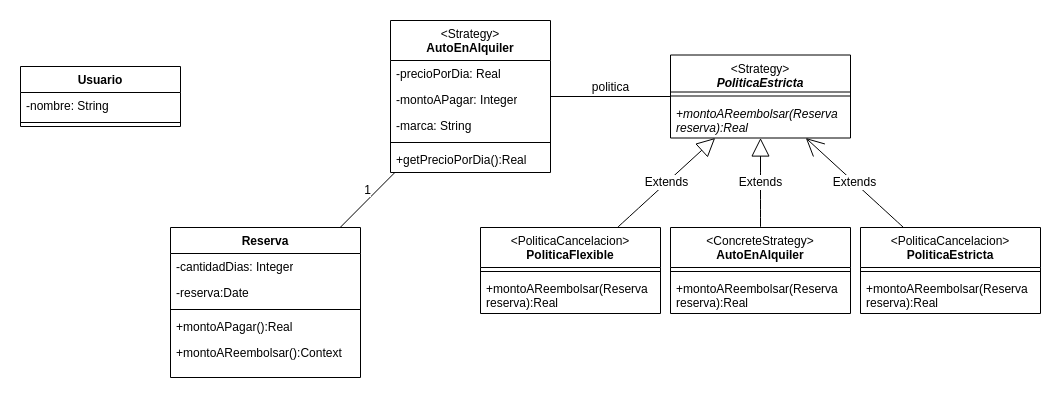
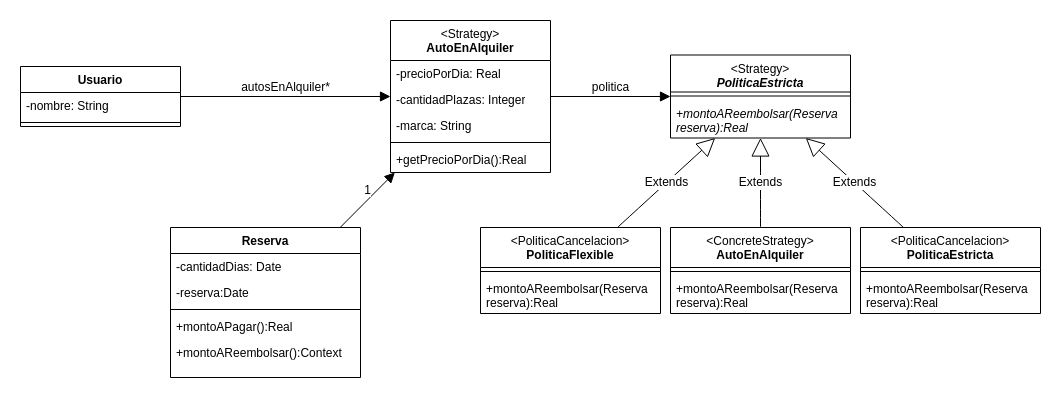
  <mxCell id="0" />
  <mxCell id="1" parent="0" />
  <mxCell id="2" value="Usuario" style="swimlane;fontStyle=1;align=center;verticalAlign=top;childLayout=stackLayout;horizontal=1;startSize=26;horizontalStack=0;resizeParent=1;resizeParentMax=0;resizeLast=0;collapsible=1;marginBottom=0;whiteSpace=wrap;html=1;" vertex="1" parent="1"><mxGeometry x="20" y="66" width="160" height="60" as="geometry" /></mxCell>
  <mxCell id="3" value="-nombre: String" style="text;strokeColor=none;fillColor=none;align=left;verticalAlign=top;spacingLeft=4;spacingRight=4;overflow=hidden;rotatable=0;points=[[0,0.5],[1,0.5]];portConstraint=eastwest;whiteSpace=wrap;html=1;" vertex="1" parent="2"><mxGeometry y="26" width="160" height="26" as="geometry" /></mxCell>
  <mxCell id="4" value="" style="line;strokeWidth=1;fillColor=none;align=left;verticalAlign=middle;spacingTop=-1;spacingLeft=3;spacingRight=3;rotatable=0;labelPosition=right;points=[];portConstraint=eastwest;strokeColor=inherit;" vertex="1" parent="2"><mxGeometry y="52" width="160" height="8" as="geometry" /></mxCell>
  <mxCell id="5" value="&lt;span style=&quot;font-weight: normal;&quot;&gt;&amp;lt;Strategy&amp;gt;&lt;/span&gt;&lt;br&gt;AutoEnAlquiler" style="swimlane;fontStyle=1;align=center;verticalAlign=top;childLayout=stackLayout;horizontal=1;startSize=40;horizontalStack=0;resizeParent=1;resizeParentMax=0;resizeLast=0;collapsible=1;marginBottom=0;whiteSpace=wrap;html=1;" vertex="1" parent="1"><mxGeometry x="390" y="20" width="160" height="152" as="geometry" /></mxCell>
  <mxCell id="6" value="-precioPorDia: Real" style="text;strokeColor=none;fillColor=none;align=left;verticalAlign=top;spacingLeft=4;spacingRight=4;overflow=hidden;rotatable=0;points=[[0,0.5],[1,0.5]];portConstraint=eastwest;whiteSpace=wrap;html=1;" vertex="1" parent="5"><mxGeometry y="40" width="160" height="26" as="geometry" /></mxCell>
- <mxCell id="7" value="-montoAPagar: Integer" style="text;strokeColor=none;fillColor=none;align=left;verticalAlign=top;spacingLeft=4;spacingRight=4;overflow=hidden;rotatable=0;points=[[0,0.5],[1,0.5]];portConstraint=eastwest;whiteSpace=wrap;html=1;" vertex="1" parent="5"><mxGeometry y="66" width="160" height="26" as="geometry" /></mxCell>
+ <mxCell id="7" value="-cantidadPlazas: Integer" style="text;strokeColor=none;fillColor=none;align=left;verticalAlign=top;spacingLeft=4;spacingRight=4;overflow=hidden;rotatable=0;points=[[0,0.5],[1,0.5]];portConstraint=eastwest;whiteSpace=wrap;html=1;" vertex="1" parent="5"><mxGeometry y="66" width="160" height="26" as="geometry" /></mxCell>
  <mxCell id="8" value="-marca: String" style="text;strokeColor=none;fillColor=none;align=left;verticalAlign=top;spacingLeft=4;spacingRight=4;overflow=hidden;rotatable=0;points=[[0,0.5],[1,0.5]];portConstraint=eastwest;whiteSpace=wrap;html=1;" vertex="1" parent="5"><mxGeometry y="92" width="160" height="26" as="geometry" /></mxCell>
  <mxCell id="9" value="" style="line;strokeWidth=1;fillColor=none;align=left;verticalAlign=middle;spacingTop=-1;spacingLeft=3;spacingRight=3;rotatable=0;labelPosition=right;points=[];portConstraint=eastwest;strokeColor=inherit;" vertex="1" parent="5"><mxGeometry y="118" width="160" height="8" as="geometry" /></mxCell>
  <mxCell id="10" value="+getPrecioPorDia():Real" style="text;strokeColor=none;fillColor=none;align=left;verticalAlign=top;spacingLeft=4;spacingRight=4;overflow=hidden;rotatable=0;points=[[0,0.5],[1,0.5]];portConstraint=eastwest;whiteSpace=wrap;html=1;" vertex="1" parent="5"><mxGeometry y="126" width="160" height="26" as="geometry" /></mxCell>
  <mxCell id="11" value="Reserva" style="swimlane;fontStyle=1;align=center;verticalAlign=top;childLayout=stackLayout;horizontal=1;startSize=26;horizontalStack=0;resizeParent=1;resizeParentMax=0;resizeLast=0;collapsible=1;marginBottom=0;whiteSpace=wrap;html=1;" vertex="1" parent="1"><mxGeometry x="170" y="227" width="190" height="150" as="geometry" /></mxCell>
- <mxCell id="12" value="-cantidadDias: Integer" style="text;strokeColor=none;fillColor=none;align=left;verticalAlign=top;spacingLeft=4;spacingRight=4;overflow=hidden;rotatable=0;points=[[0,0.5],[1,0.5]];portConstraint=eastwest;whiteSpace=wrap;html=1;" vertex="1" parent="11"><mxGeometry y="26" width="190" height="26" as="geometry" /></mxCell>
+ <mxCell id="12" value="-cantidadDias: Date" style="text;strokeColor=none;fillColor=none;align=left;verticalAlign=top;spacingLeft=4;spacingRight=4;overflow=hidden;rotatable=0;points=[[0,0.5],[1,0.5]];portConstraint=eastwest;whiteSpace=wrap;html=1;" vertex="1" parent="11"><mxGeometry y="26" width="190" height="26" as="geometry" /></mxCell>
  <mxCell id="13" value="-reserva:Date" style="text;strokeColor=none;fillColor=none;align=left;verticalAlign=top;spacingLeft=4;spacingRight=4;overflow=hidden;rotatable=0;points=[[0,0.5],[1,0.5]];portConstraint=eastwest;whiteSpace=wrap;html=1;" vertex="1" parent="11"><mxGeometry y="52" width="190" height="26" as="geometry" /></mxCell>
  <mxCell id="14" value="" style="line;strokeWidth=1;fillColor=none;align=left;verticalAlign=middle;spacingTop=-1;spacingLeft=3;spacingRight=3;rotatable=0;labelPosition=right;points=[];portConstraint=eastwest;strokeColor=inherit;" vertex="1" parent="11"><mxGeometry y="78" width="190" height="8" as="geometry" /></mxCell>
  <mxCell id="15" value="+montoAPagar():Real" style="text;strokeColor=none;fillColor=none;align=left;verticalAlign=top;spacingLeft=4;spacingRight=4;overflow=hidden;rotatable=0;points=[[0,0.5],[1,0.5]];portConstraint=eastwest;whiteSpace=wrap;html=1;" vertex="1" parent="11"><mxGeometry y="86" width="190" height="26" as="geometry" /></mxCell>
  <mxCell id="16" value="+montoAReembolsar():Context" style="text;strokeColor=none;fillColor=none;align=left;verticalAlign=top;spacingLeft=4;spacingRight=4;overflow=hidden;rotatable=0;points=[[0,0.5],[1,0.5]];portConstraint=eastwest;whiteSpace=wrap;html=1;" vertex="1" parent="11"><mxGeometry y="112" width="190" height="38" as="geometry" /></mxCell>
- <mxCell id="17" value="1" style="html=1;verticalAlign=bottom;endArrow=none;curved=0;rounded=0;fontSize=12;startSize=8;endSize=8;" edge="1" parent="1" source="11" target="5"><mxGeometry width="80" relative="1" as="geometry"><mxPoint x="240" y="87" as="sourcePoint" /><mxPoint x="320" y="87" as="targetPoint" /></mxGeometry></mxCell>
+ <mxCell id="17" value="1" style="html=1;verticalAlign=bottom;endArrow=block;curved=0;rounded=0;fontSize=12;startSize=8;endSize=8;" edge="1" parent="1" source="11" target="5"><mxGeometry width="80" relative="1" as="geometry"><mxPoint x="240" y="87" as="sourcePoint" /><mxPoint x="320" y="87" as="targetPoint" /></mxGeometry></mxCell>
+ <mxCell id="18" value="autosEnAlquiler*" style="html=1;verticalAlign=bottom;endArrow=block;curved=0;rounded=0;fontSize=12;startSize=8;endSize=8;" edge="1" parent="1" source="2" target="5"><mxGeometry width="80" relative="1" as="geometry"><mxPoint x="240" y="87" as="sourcePoint" /><mxPoint x="320" y="87" as="targetPoint" /><mxPoint as="offset" /></mxGeometry></mxCell>
  <mxCell id="19" value="&lt;div&gt;&lt;span style=&quot;font-weight: normal;&quot;&gt;&amp;lt;Strategy&amp;gt;&lt;/span&gt;&lt;/div&gt;&lt;i&gt;PoliticaEstricta&lt;/i&gt;" style="swimlane;fontStyle=1;align=center;verticalAlign=top;childLayout=stackLayout;horizontal=1;startSize=37;horizontalStack=0;resizeParent=1;resizeParentMax=0;resizeLast=0;collapsible=1;marginBottom=0;whiteSpace=wrap;html=1;" vertex="1" parent="1"><mxGeometry x="670" y="54.5" width="180" height="83" as="geometry" /></mxCell>
  <mxCell id="20" value="" style="line;strokeWidth=1;fillColor=none;align=left;verticalAlign=middle;spacingTop=-1;spacingLeft=3;spacingRight=3;rotatable=0;labelPosition=right;points=[];portConstraint=eastwest;strokeColor=inherit;" vertex="1" parent="19"><mxGeometry y="37" width="180" height="8" as="geometry" /></mxCell>
  <mxCell id="21" value="+montoAReembolsar(Reserva reserva):Real" style="text;strokeColor=none;fillColor=none;align=left;verticalAlign=top;spacingLeft=4;spacingRight=4;overflow=hidden;rotatable=0;points=[[0,0.5],[1,0.5]];portConstraint=eastwest;whiteSpace=wrap;html=1;fontStyle=2" vertex="1" parent="19"><mxGeometry y="45" width="180" height="38" as="geometry" /></mxCell>
  <mxCell id="22" value="&lt;span style=&quot;font-weight: normal;&quot;&gt;&amp;lt;PoliticaCancelacion&amp;gt;&lt;/span&gt;&lt;br&gt;PoliticaFlexible" style="swimlane;fontStyle=1;align=center;verticalAlign=top;childLayout=stackLayout;horizontal=1;startSize=40;horizontalStack=0;resizeParent=1;resizeParentMax=0;resizeLast=0;collapsible=1;marginBottom=0;whiteSpace=wrap;html=1;" vertex="1" parent="1"><mxGeometry x="480" y="227" width="180" height="86" as="geometry" /></mxCell>
  <mxCell id="23" value="" style="line;strokeWidth=1;fillColor=none;align=left;verticalAlign=middle;spacingTop=-1;spacingLeft=3;spacingRight=3;rotatable=0;labelPosition=right;points=[];portConstraint=eastwest;strokeColor=inherit;" vertex="1" parent="22"><mxGeometry y="40" width="180" height="8" as="geometry" /></mxCell>
  <mxCell id="24" value="+montoAReembolsar(Reserva reserva):Real" style="text;strokeColor=none;fillColor=none;align=left;verticalAlign=top;spacingLeft=4;spacingRight=4;overflow=hidden;rotatable=0;points=[[0,0.5],[1,0.5]];portConstraint=eastwest;whiteSpace=wrap;html=1;fontStyle=0" vertex="1" parent="22"><mxGeometry y="48" width="180" height="38" as="geometry" /></mxCell>
  <mxCell id="25" value="&lt;span style=&quot;font-weight: 400;&quot;&gt;&amp;lt;ConcreteStrategy&amp;gt;&lt;/span&gt;&lt;br&gt;AutoEnAlquiler" style="swimlane;fontStyle=1;align=center;verticalAlign=top;childLayout=stackLayout;horizontal=1;startSize=40;horizontalStack=0;resizeParent=1;resizeParentMax=0;resizeLast=0;collapsible=1;marginBottom=0;whiteSpace=wrap;html=1;" vertex="1" parent="1"><mxGeometry x="670" y="227" width="180" height="86" as="geometry" /></mxCell>
  <mxCell id="26" value="" style="line;strokeWidth=1;fillColor=none;align=left;verticalAlign=middle;spacingTop=-1;spacingLeft=3;spacingRight=3;rotatable=0;labelPosition=right;points=[];portConstraint=eastwest;strokeColor=inherit;" vertex="1" parent="25"><mxGeometry y="40" width="180" height="8" as="geometry" /></mxCell>
  <mxCell id="27" value="+montoAReembolsar(Reserva reserva):Real" style="text;strokeColor=none;fillColor=none;align=left;verticalAlign=top;spacingLeft=4;spacingRight=4;overflow=hidden;rotatable=0;points=[[0,0.5],[1,0.5]];portConstraint=eastwest;whiteSpace=wrap;html=1;fontStyle=0" vertex="1" parent="25"><mxGeometry y="48" width="180" height="38" as="geometry" /></mxCell>
  <mxCell id="28" value="&lt;span style=&quot;font-weight: 400;&quot;&gt;&amp;lt;PoliticaCancelacion&amp;gt;&lt;/span&gt;&lt;br&gt;PoliticaEstricta" style="swimlane;fontStyle=1;align=center;verticalAlign=top;childLayout=stackLayout;horizontal=1;startSize=40;horizontalStack=0;resizeParent=1;resizeParentMax=0;resizeLast=0;collapsible=1;marginBottom=0;whiteSpace=wrap;html=1;" vertex="1" parent="1"><mxGeometry x="860" y="227" width="180" height="86" as="geometry" /></mxCell>
  <mxCell id="29" value="" style="line;strokeWidth=1;fillColor=none;align=left;verticalAlign=middle;spacingTop=-1;spacingLeft=3;spacingRight=3;rotatable=0;labelPosition=right;points=[];portConstraint=eastwest;strokeColor=inherit;" vertex="1" parent="28"><mxGeometry y="40" width="180" height="8" as="geometry" /></mxCell>
  <mxCell id="30" value="+montoAReembolsar(Reserva reserva):Real" style="text;strokeColor=none;fillColor=none;align=left;verticalAlign=top;spacingLeft=4;spacingRight=4;overflow=hidden;rotatable=0;points=[[0,0.5],[1,0.5]];portConstraint=eastwest;whiteSpace=wrap;html=1;fontStyle=0" vertex="1" parent="28"><mxGeometry y="48" width="180" height="38" as="geometry" /></mxCell>
- <mxCell id="31" value="politica" style="html=1;verticalAlign=bottom;endArrow=none;curved=0;rounded=0;fontSize=12;startSize=8;endSize=8;" edge="1" parent="1" source="5" target="19"><mxGeometry width="80" relative="1" as="geometry"><mxPoint x="290" y="347" as="sourcePoint" /><mxPoint x="370" y="347" as="targetPoint" /></mxGeometry></mxCell>
+ <mxCell id="31" value="politica" style="html=1;verticalAlign=bottom;endArrow=block;curved=0;rounded=0;fontSize=12;startSize=8;endSize=8;" edge="1" parent="1" source="5" target="19"><mxGeometry width="80" relative="1" as="geometry"><mxPoint x="290" y="347" as="sourcePoint" /><mxPoint x="370" y="347" as="targetPoint" /></mxGeometry></mxCell>
  <mxCell id="32" value="Extends" style="endArrow=block;endSize=16;endFill=0;html=1;rounded=0;fontSize=12;curved=1;" edge="1" parent="1" source="22" target="19"><mxGeometry width="160" relative="1" as="geometry"><mxPoint x="250" y="347" as="sourcePoint" /><mxPoint x="410" y="347" as="targetPoint" /></mxGeometry></mxCell>
  <mxCell id="33" value="Extends" style="endArrow=block;endSize=16;endFill=0;html=1;rounded=0;fontSize=12;curved=1;" edge="1" parent="1" source="25" target="19"><mxGeometry width="160" relative="1" as="geometry"><mxPoint x="621" y="237" as="sourcePoint" /><mxPoint x="719" y="136" as="targetPoint" /></mxGeometry></mxCell>
- <mxCell id="34" value="Extends" style="endArrow=open;endSize=16;endFill=0;html=1;rounded=0;fontSize=12;curved=1;" edge="1" parent="1" source="28" target="19"><mxGeometry width="160" relative="1" as="geometry"><mxPoint x="760" y="237" as="sourcePoint" /><mxPoint x="760" y="136" as="targetPoint" /></mxGeometry></mxCell>
+ <mxCell id="34" value="Extends" style="endArrow=block;endSize=16;endFill=0;html=1;rounded=0;fontSize=12;curved=1;" edge="1" parent="1" source="28" target="19"><mxGeometry width="160" relative="1" as="geometry"><mxPoint x="760" y="237" as="sourcePoint" /><mxPoint x="760" y="136" as="targetPoint" /></mxGeometry></mxCell>
